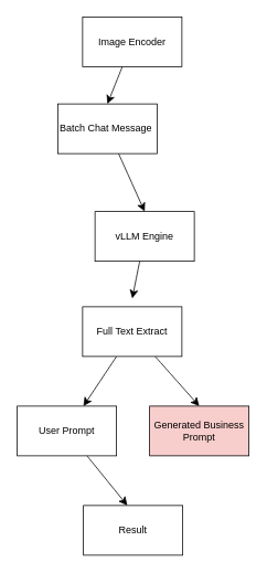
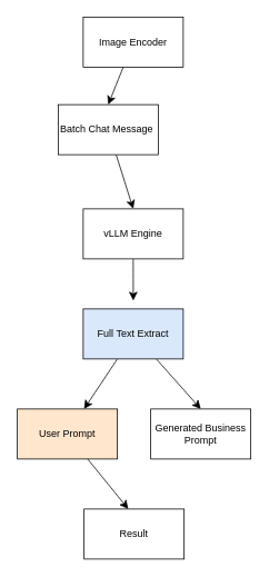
  <mxCell id="0" />
  <mxCell id="1" parent="0" />
  <mxCell id="2" style="edgeStyle=none;curved=1;rounded=0;orthogonalLoop=1;jettySize=auto;html=1;entryX=0.5;entryY=0;entryDx=0;entryDy=0;fontSize=12;startSize=8;endSize=8;" edge="1" parent="1" source="3" target="5"><mxGeometry relative="1" as="geometry" /></mxCell>
  <mxCell id="3" value="Image Encoder" style="rounded=0;whiteSpace=wrap;html=1;" vertex="1" parent="1"><mxGeometry x="99" y="20" width="120" height="60" as="geometry" /></mxCell>
  <mxCell id="4" style="edgeStyle=none;curved=1;rounded=0;orthogonalLoop=1;jettySize=auto;html=1;entryX=0.5;entryY=0;entryDx=0;entryDy=0;fontSize=12;startSize=8;endSize=8;" edge="1" parent="1" source="5" target="7"><mxGeometry relative="1" as="geometry" /></mxCell>
  <mxCell id="5" value="Batch Chat Message&amp;nbsp;" style="rounded=0;whiteSpace=wrap;html=1;" vertex="1" parent="1"><mxGeometry x="69" y="125" width="120" height="60" as="geometry" /></mxCell>
  <mxCell id="6" style="edgeStyle=none;curved=1;rounded=0;orthogonalLoop=1;jettySize=auto;html=1;fontSize=12;startSize=8;endSize=8;" edge="1" parent="1" source="7"><mxGeometry relative="1" as="geometry"><mxPoint x="159" y="360" as="targetPoint" /></mxGeometry></mxCell>
- <mxCell id="7" value="vLLM Engine" style="rounded=0;whiteSpace=wrap;html=1;" vertex="1" parent="1"><mxGeometry x="114" y="255" width="120" height="60" as="geometry" /></mxCell>
+ <mxCell id="7" value="vLLM Engine" style="rounded=0;whiteSpace=wrap;html=1;" vertex="1" parent="1"><mxGeometry x="99" y="250" width="120" height="60" as="geometry" /></mxCell>
  <mxCell id="8" style="edgeStyle=none;curved=1;rounded=0;orthogonalLoop=1;jettySize=auto;html=1;fontSize=12;startSize=8;endSize=8;" edge="1" parent="1" target="11"><mxGeometry relative="1" as="geometry"><mxPoint x="140" y="430" as="sourcePoint" /></mxGeometry></mxCell>
  <mxCell id="9" style="edgeStyle=none;curved=1;rounded=0;orthogonalLoop=1;jettySize=auto;html=1;entryX=0.5;entryY=0;entryDx=0;entryDy=0;fontSize=12;startSize=8;endSize=8;" edge="1" parent="1" target="12"><mxGeometry relative="1" as="geometry"><mxPoint x="186.667" y="430" as="sourcePoint" /></mxGeometry></mxCell>
- <mxCell id="10" value="Full Text Extract" style="rounded=0;whiteSpace=wrap;html=1;" vertex="1" parent="1"><mxGeometry x="99" y="370" width="120" height="60" as="geometry" /></mxCell>
- <mxCell id="11" value="User Prompt" style="rounded=0;whiteSpace=wrap;html=1;" vertex="1" parent="1"><mxGeometry x="20" y="490" width="120" height="60" as="geometry" /></mxCell>
- <mxCell id="12" value="&lt;div&gt;Generated Business&lt;/div&gt;&lt;div&gt;Prompt&lt;/div&gt;" style="rounded=0;whiteSpace=wrap;html=1;fillColor=#f8cecc;" vertex="1" parent="1"><mxGeometry x="180" y="490" width="120" height="60" as="geometry" /></mxCell>
+ <mxCell id="10" value="Full Text Extract" style="rounded=0;whiteSpace=wrap;html=1;fillColor=#dae8fc;" vertex="1" parent="1"><mxGeometry x="99" y="370" width="120" height="60" as="geometry" /></mxCell>
+ <mxCell id="11" value="User Prompt" style="rounded=0;whiteSpace=wrap;html=1;fillColor=#ffe6cc;" vertex="1" parent="1"><mxGeometry x="20" y="490" width="120" height="60" as="geometry" /></mxCell>
+ <mxCell id="12" value="&lt;div&gt;Generated Business&lt;/div&gt;&lt;div&gt;Prompt&lt;/div&gt;" style="rounded=0;whiteSpace=wrap;html=1;" vertex="1" parent="1"><mxGeometry x="180" y="490" width="120" height="60" as="geometry" /></mxCell>
  <mxCell id="13" value="Result" style="rounded=0;whiteSpace=wrap;html=1;" vertex="1" parent="1"><mxGeometry x="100" y="610" width="120" height="60" as="geometry" /></mxCell>
  <mxCell id="14" style="edgeStyle=none;curved=1;rounded=0;orthogonalLoop=1;jettySize=auto;html=1;entryX=0.442;entryY=0;entryDx=0;entryDy=0;entryPerimeter=0;fontSize=12;startSize=8;endSize=8;" edge="1" parent="1" source="11" target="13"><mxGeometry relative="1" as="geometry" /></mxCell>
